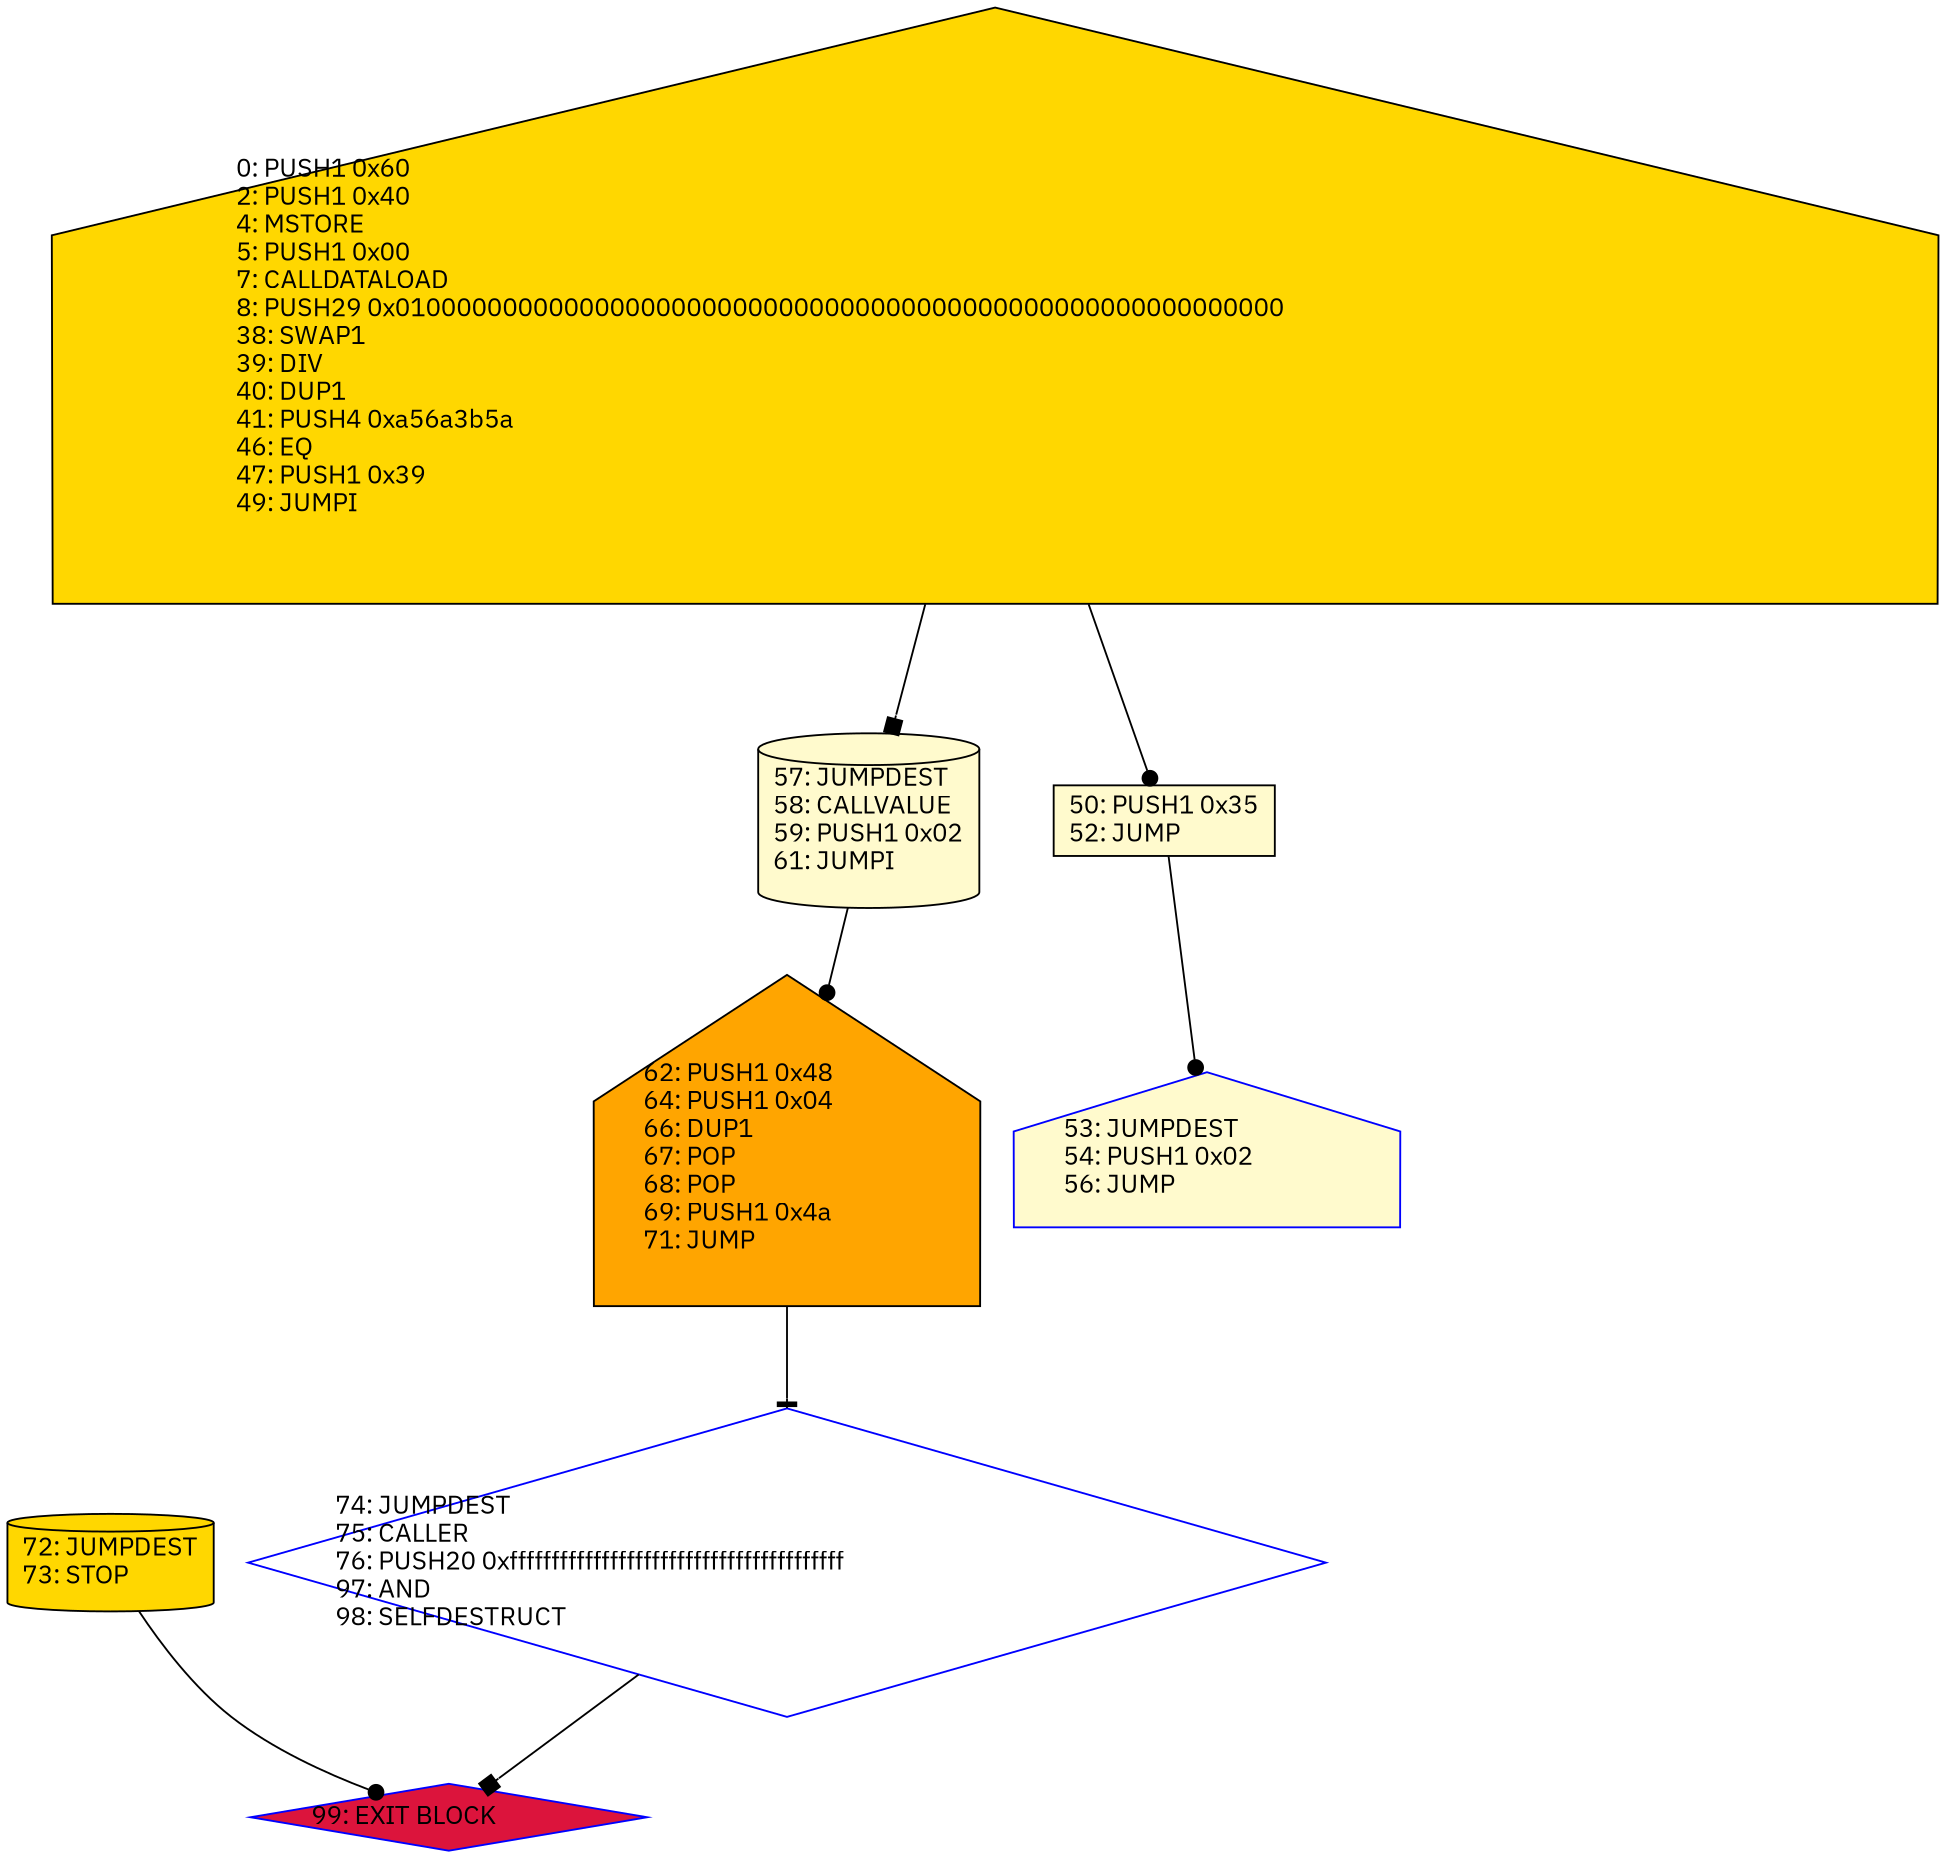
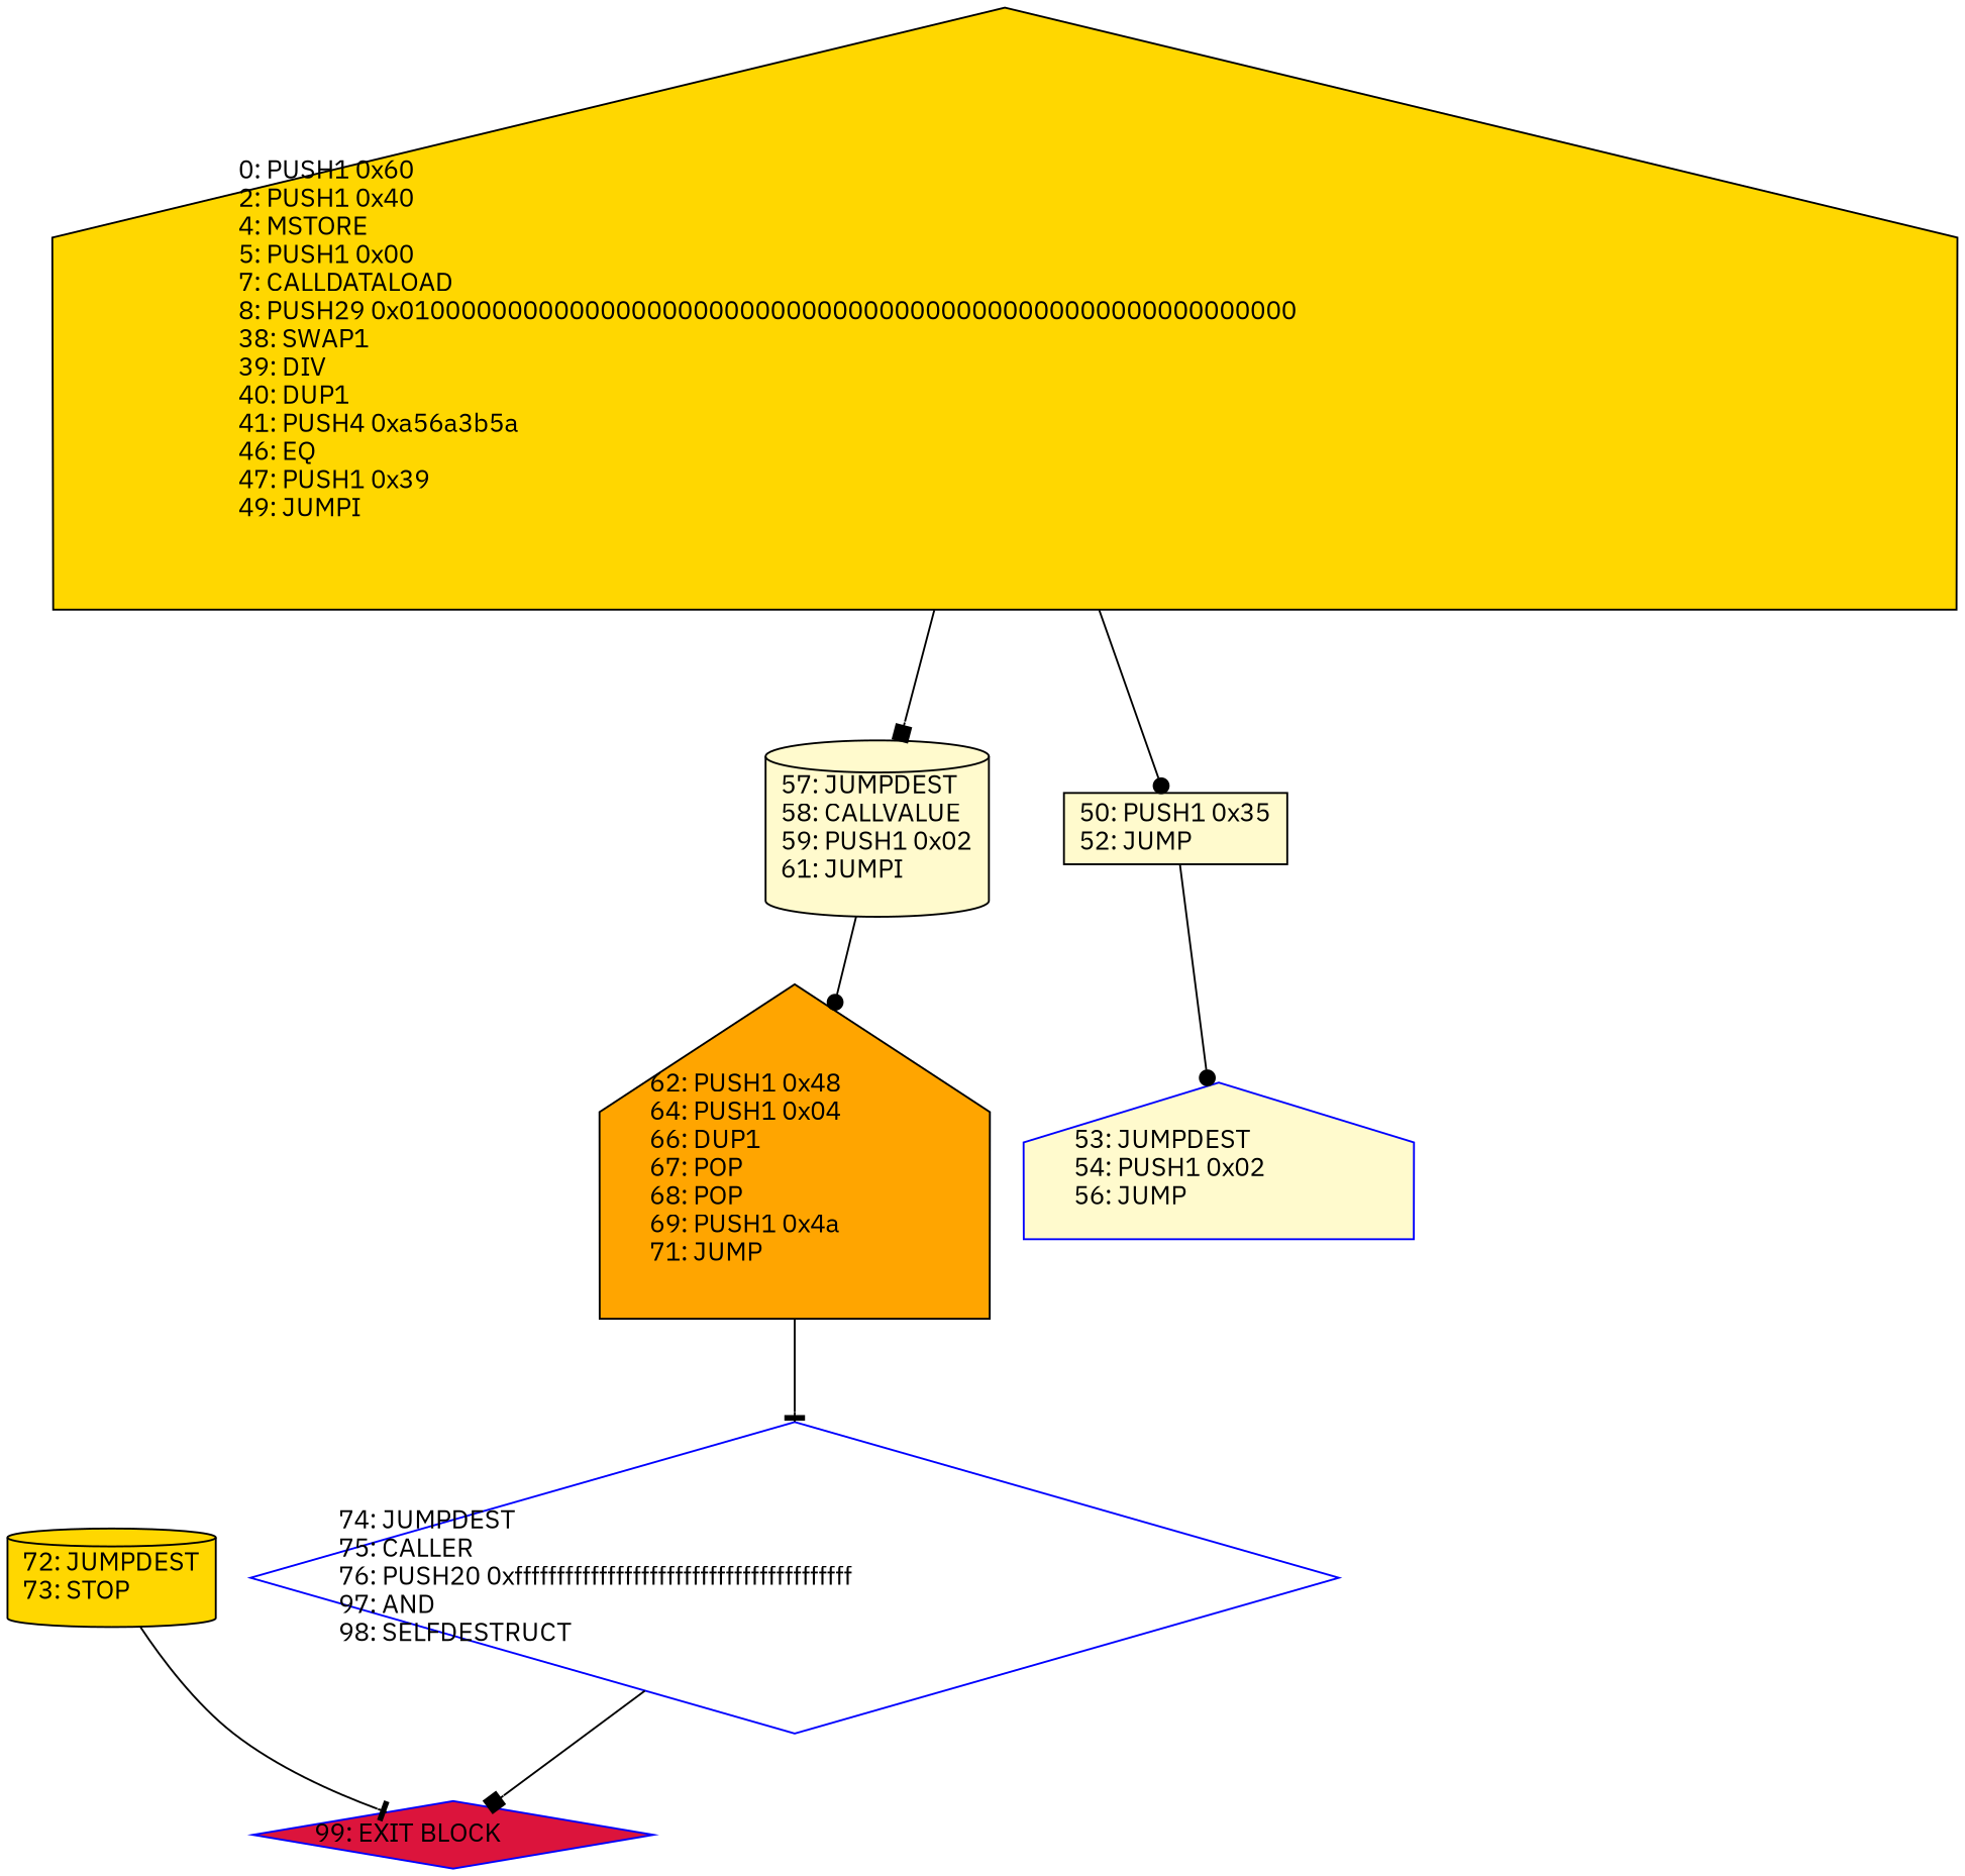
  digraph {
    fontname="IBM Plex Sans"
    rankdir=UD
    node [color=black fillcolor=lemonchiffon fontcolor=black fontname="IBM Plex Sans" shape=house style=filled]
    edge [arrowhead=dot fontname="IBM Plex Sans"]
    n1 [label="57: JUMPDEST\l58: CALLVALUE\l59: PUSH1 0x02\l61: JUMPI\l" shape=cylinder]
    n2 [fillcolor=orange label="62: PUSH1 0x48\l64: PUSH1 0x04\l66: DUP1\l67: POP\l68: POP\l69: PUSH1 0x4a\l71: JUMP\l"]
    n3 [color=blue fillcolor=white label="74: JUMPDEST\l75: CALLER\l76: PUSH20 0xffffffffffffffffffffffffffffffffffffffff\l97: AND\l98: SELFDESTRUCT\l" shape=diamond]
    n4 [color=blue fillcolor=crimson label="99: EXIT BLOCK\l" shape=diamond]
    n5 [fillcolor=gold label="0: PUSH1 0x60\l2: PUSH1 0x40\l4: MSTORE\l5: PUSH1 0x00\l7: CALLDATALOAD\l8: PUSH29 0x0100000000000000000000000000000000000000000000000000000000\l38: SWAP1\l39: DIV\l40: DUP1\l41: PUSH4 0xa56a3b5a\l46: EQ\l47: PUSH1 0x39\l49: JUMPI\l"]
    n6 [label="50: PUSH1 0x35\l52: JUMP\l" shape=box]
    n7 [color=blue label="53: JUMPDEST\l54: PUSH1 0x02\l56: JUMP\l"]
    n8 [fillcolor=gold label="72: JUMPDEST\l73: STOP\l" shape=cylinder]
    n1 -> n2
    n2 -> n3 [arrowhead=tee]
    n3 -> n4 [arrowhead=box]
    n5 -> n1 [arrowhead=box]
    n5 -> n6
    n6 -> n7
-   n8 -> n4
+   n8 -> n4 [arrowhead=tee]
  }
